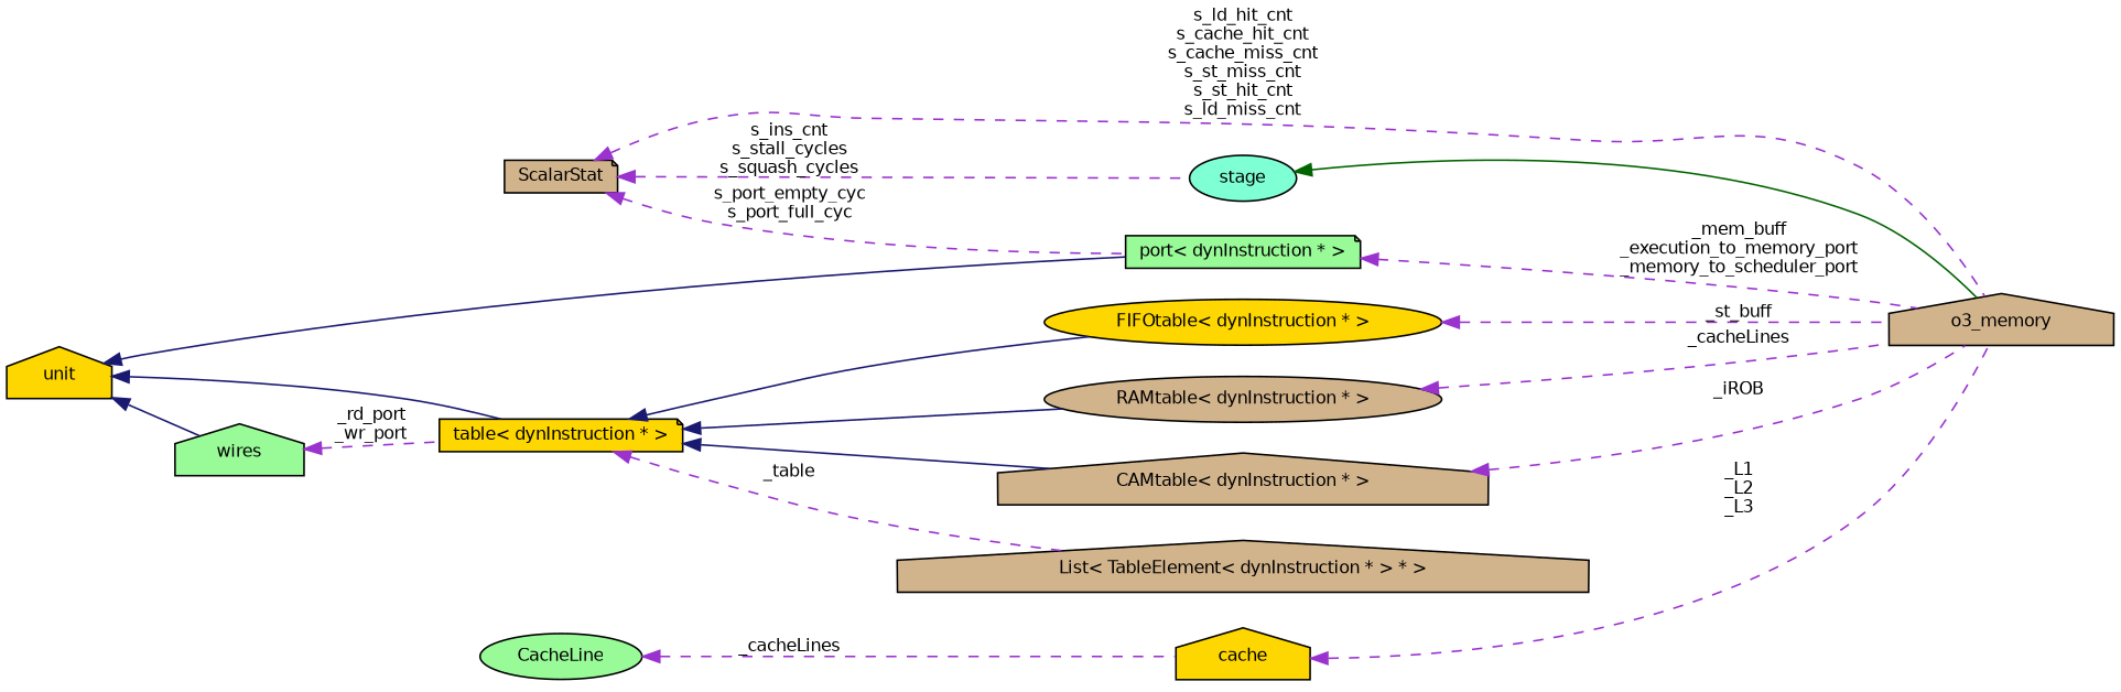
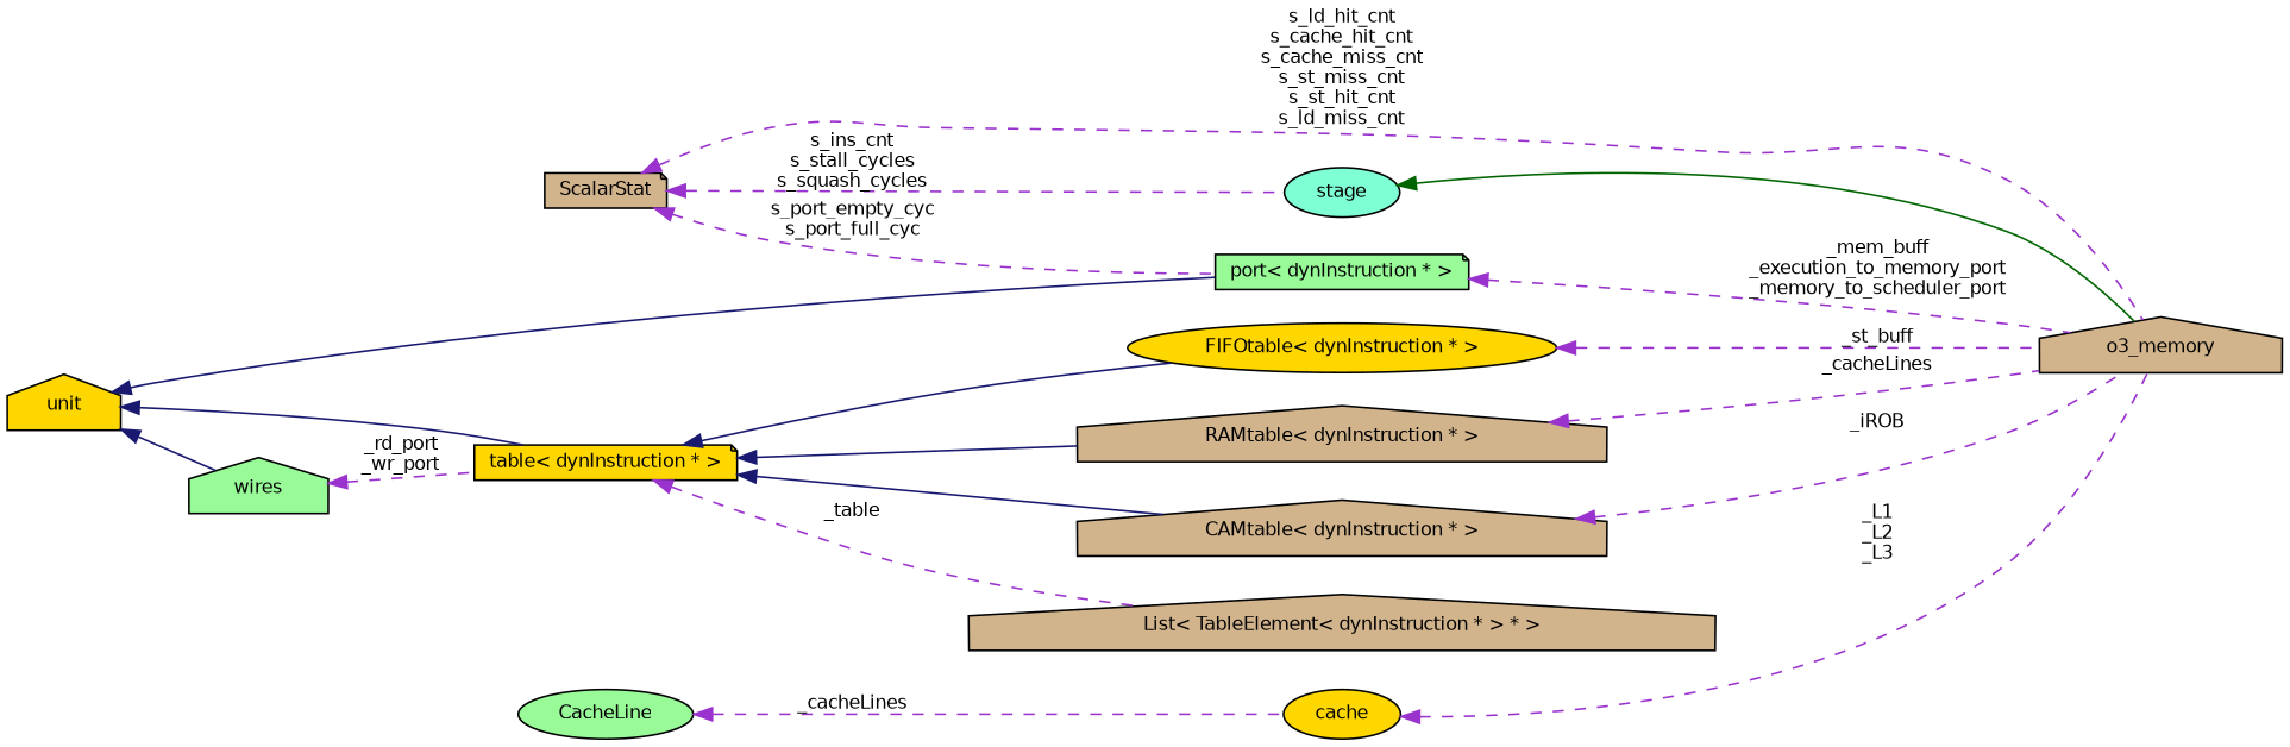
  digraph {
    rankdir=LR
    node [color=black fillcolor=tan fontname=Helvetica fontsize=10 shape=house style=filled]
    edge [color=darkorchid3 dir=back fontname=Helvetica fontsize=10 labelfontname=Helvetica labelfontsize=10 style=dashed]
    n1 [fontcolor=black height=0.2 label=o3_memory width=0.4]
    n2 [fillcolor=aquamarine height=0.2 label=stage shape=ellipse width=0.4]
    n3 [height=0.2 label=ScalarStat shape=note width=0.4]
    n4 [fillcolor=palegreen height=0.2 label="port\< dynInstruction * \>" shape=note width=0.4]
    n5 [fillcolor=gold height=0.2 label="FIFOtable\< dynInstruction * \>" shape=ellipse width=0.4]
    n6 [fillcolor=gold height=0.2 label="table\< dynInstruction * \>" shape=note width=0.4]
-   n7 [height=0.2 label="RAMtable\< dynInstruction * \>" shape=ellipse width=0.4]
+   n7 [height=0.2 label="RAMtable\< dynInstruction * \>" width=0.4]
    n8 [height=0.2 label="CAMtable\< dynInstruction * \>" width=0.4]
    n9 [height=0.2 label="List\< TableElement\< dynInstruction * \> * \>" width=0.4]
    n10 [fillcolor=gold height=0.2 label=unit width=0.4]
    n11 [fillcolor=palegreen height=0.2 label=wires width=0.4]
-   n12 [fillcolor=gold height=0.2 label=cache width=0.4]
+   n12 [fillcolor=gold height=0.2 label=cache shape=ellipse width=0.4]
    n13 [fillcolor=palegreen height=0.2 label=CacheLine shape=ellipse width=0.4]
    n2 -> n1 [color=darkgreen style=solid]
    n3 -> n1 [label="s_ld_hit_cnt\ns_cache_hit_cnt\ns_cache_miss_cnt\ns_st_miss_cnt\ns_st_hit_cnt\ns_ld_miss_cnt"]
    n3 -> n2 [label="s_ins_cnt\ns_stall_cycles\ns_squash_cycles"]
    n3 -> n4 [label="s_port_empty_cyc\ns_port_full_cyc"]
    n4 -> n1 [label="_mem_buff\n_execution_to_memory_port\n_memory_to_scheduler_port"]
    n5 -> n1 [label=_st_buff]
    n6 -> n5 [color=midnightblue style=solid]
    n6 -> n7 [color=midnightblue style=solid]
    n6 -> n8 [color=midnightblue style=solid]
    n6 -> n9 [label=_table]
    n7 -> n1 [label=_cacheLines]
    n8 -> n1 [label=_iROB]
    n10 -> n4 [color=midnightblue style=solid]
    n10 -> n6 [color=midnightblue style=solid]
    n10 -> n11 [color=midnightblue style=solid]
    n11 -> n6 [label="_rd_port\n_wr_port"]
    n12 -> n1 [label="_L1\n_L2\n_L3"]
    n13 -> n12 [label=_cacheLines]
  }
